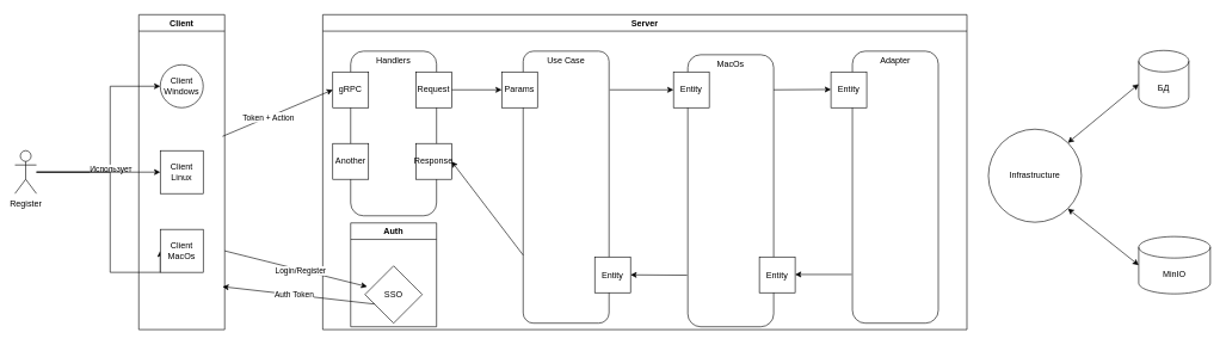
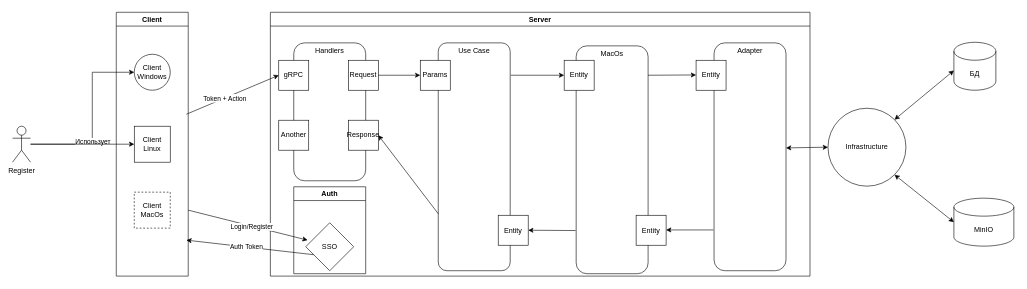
  <mxCell id="0" />
  <mxCell id="1" parent="0" />
  <mxCell id="2" style="edgeStyle=orthogonalEdgeStyle;rounded=0;orthogonalLoop=1;jettySize=auto;html=1;entryX=0;entryY=0.5;entryDx=0;entryDy=0;" edge="1" parent="1" source="6" target="8"><mxGeometry relative="1" as="geometry"><Array as="points"><mxPoint x="153" y="240" /><mxPoint x="153" y="120" /></Array></mxGeometry></mxCell>
  <mxCell id="3" value="Использует" style="edgeLabel;html=1;align=center;verticalAlign=middle;resizable=0;points=[];" vertex="1" connectable="0" parent="2"><mxGeometry x="-0.264" relative="1" as="geometry"><mxPoint as="offset" /></mxGeometry></mxCell>
  <mxCell id="4" style="edgeStyle=orthogonalEdgeStyle;rounded=0;orthogonalLoop=1;jettySize=auto;html=1;" edge="1" parent="1" source="6" target="9"><mxGeometry relative="1" as="geometry" /></mxCell>
- <mxCell id="5" style="edgeStyle=orthogonalEdgeStyle;rounded=0;orthogonalLoop=1;jettySize=auto;html=1;entryX=0;entryY=0.5;entryDx=0;entryDy=0;" edge="1" parent="1" source="6" target="10"><mxGeometry relative="1" as="geometry"><Array as="points"><mxPoint x="153" y="240" /><mxPoint x="153" y="380" /><mxPoint x="223" y="380" /></Array></mxGeometry></mxCell>
  <mxCell id="6" value="Register" style="shape=umlActor;verticalLabelPosition=bottom;verticalAlign=top;html=1;outlineConnect=0;" vertex="1" parent="1"><mxGeometry x="20" y="210" width="30" height="60" as="geometry" /></mxCell>
  <mxCell id="7" value="Client" style="swimlane;whiteSpace=wrap;html=1;" vertex="1" parent="1"><mxGeometry x="193" y="20" width="120" height="440" as="geometry" /></mxCell>
  <mxCell id="8" value="Client Windows" style="ellipse;whiteSpace=wrap;html=1;aspect=fixed;" vertex="1" parent="7"><mxGeometry x="30" y="70" width="60" height="60" as="geometry" /></mxCell>
  <mxCell id="9" value="Client Linux" style="whiteSpace=wrap;html=1;aspect=fixed;" vertex="1" parent="7"><mxGeometry x="30" y="190" width="60" height="60" as="geometry" /></mxCell>
- <mxCell id="10" value="Client MacOs" style="whiteSpace=wrap;html=1;aspect=fixed;" vertex="1" parent="7"><mxGeometry x="30" y="300" width="60" height="60" as="geometry" /></mxCell>
+ <mxCell id="10" value="Client MacOs" style="whiteSpace=wrap;html=1;aspect=fixed;dashed=1;" vertex="1" parent="7"><mxGeometry x="30" y="300" width="60" height="60" as="geometry" /></mxCell>
  <mxCell id="11" value="Server" style="swimlane;whiteSpace=wrap;html=1;" vertex="1" parent="1"><mxGeometry x="450" y="20" width="900" height="440" as="geometry" /></mxCell>
  <mxCell id="12" value="Auth" style="swimlane;whiteSpace=wrap;html=1;" vertex="1" parent="11"><mxGeometry x="39" y="291" width="120" height="145" as="geometry" /></mxCell>
  <mxCell id="13" value="SSO" style="rhombus;whiteSpace=wrap;html=1;aspect=fixed;" vertex="1" parent="12"><mxGeometry x="20" y="60" width="80" height="80" as="geometry" /></mxCell>
  <mxCell id="14" value="Handlers" style="rounded=1;whiteSpace=wrap;html=1;align=center;verticalAlign=top;" vertex="1" parent="11"><mxGeometry x="39" y="51" width="120" height="230" as="geometry" /></mxCell>
  <mxCell id="15" value="gRPC" style="whiteSpace=wrap;html=1;aspect=fixed;" vertex="1" parent="11"><mxGeometry x="14" y="80" width="50" height="50" as="geometry" /></mxCell>
  <mxCell id="16" value="Another" style="whiteSpace=wrap;html=1;aspect=fixed;" vertex="1" parent="11"><mxGeometry x="14" y="180" width="50" height="50" as="geometry" /></mxCell>
  <mxCell id="17" style="edgeStyle=orthogonalEdgeStyle;rounded=0;orthogonalLoop=1;jettySize=auto;html=1;exitX=1;exitY=0.5;exitDx=0;exitDy=0;entryX=0;entryY=0.5;entryDx=0;entryDy=0;" edge="1" parent="11" source="18" target="21"><mxGeometry relative="1" as="geometry" /></mxCell>
  <mxCell id="18" value="Request" style="whiteSpace=wrap;html=1;aspect=fixed;" vertex="1" parent="11"><mxGeometry x="130" y="80" width="50" height="50" as="geometry" /></mxCell>
  <mxCell id="19" value="Response" style="whiteSpace=wrap;html=1;aspect=fixed;" vertex="1" parent="11"><mxGeometry x="130" y="180" width="50" height="50" as="geometry" /></mxCell>
  <mxCell id="20" value="Use Case" style="rounded=1;whiteSpace=wrap;html=1;align=center;verticalAlign=top;arcSize=12;" vertex="1" parent="11"><mxGeometry x="280" y="51" width="120" height="380" as="geometry" /></mxCell>
  <mxCell id="21" value="Params" style="whiteSpace=wrap;html=1;aspect=fixed;" vertex="1" parent="11"><mxGeometry x="250" y="80" width="50" height="50" as="geometry" /></mxCell>
  <mxCell id="22" value="Entity" style="whiteSpace=wrap;html=1;aspect=fixed;" vertex="1" parent="11"><mxGeometry x="380" y="338.5" width="50" height="50" as="geometry" /></mxCell>
  <mxCell id="23" value="MacOs" style="rounded=1;whiteSpace=wrap;html=1;align=center;verticalAlign=top;" vertex="1" parent="11"><mxGeometry x="510" y="56" width="120" height="380" as="geometry" /></mxCell>
  <mxCell id="24" value="Adapter" style="rounded=1;whiteSpace=wrap;html=1;align=center;verticalAlign=top;" vertex="1" parent="11"><mxGeometry x="740" y="51" width="120" height="380" as="geometry" /></mxCell>
  <mxCell id="25" value="Entity" style="whiteSpace=wrap;html=1;aspect=fixed;" vertex="1" parent="11"><mxGeometry x="490" y="80" width="50" height="50" as="geometry" /></mxCell>
  <mxCell id="26" value="Entity" style="whiteSpace=wrap;html=1;aspect=fixed;" vertex="1" parent="11"><mxGeometry x="610" y="338.5" width="50" height="50" as="geometry" /></mxCell>
  <mxCell id="27" value="Entity" style="whiteSpace=wrap;html=1;aspect=fixed;" vertex="1" parent="11"><mxGeometry x="710" y="80" width="50" height="50" as="geometry" /></mxCell>
  <mxCell id="28" value="" style="endArrow=classic;html=1;rounded=0;exitX=1.008;exitY=0.142;exitDx=0;exitDy=0;exitPerimeter=0;entryX=0;entryY=0.5;entryDx=0;entryDy=0;" edge="1" parent="11" source="20" target="25"><mxGeometry width="50" height="50" relative="1" as="geometry"><mxPoint x="340" y="250" as="sourcePoint" /><mxPoint x="390" y="200" as="targetPoint" /></mxGeometry></mxCell>
  <mxCell id="29" value="" style="endArrow=classic;html=1;rounded=0;entryX=0;entryY=0.5;entryDx=0;entryDy=0;" edge="1" parent="11"><mxGeometry width="50" height="50" relative="1" as="geometry"><mxPoint x="630" y="105" as="sourcePoint" /><mxPoint x="710" y="104.5" as="targetPoint" /></mxGeometry></mxCell>
  <mxCell id="30" value="" style="endArrow=classic;html=1;rounded=0;entryX=1;entryY=0.5;entryDx=0;entryDy=0;" edge="1" parent="11" target="22"><mxGeometry width="50" height="50" relative="1" as="geometry"><mxPoint x="509" y="364" as="sourcePoint" /><mxPoint x="390" y="200" as="targetPoint" /></mxGeometry></mxCell>
  <mxCell id="31" value="" style="endArrow=classic;html=1;rounded=0;entryX=1;entryY=0.5;entryDx=0;entryDy=0;" edge="1" parent="11"><mxGeometry width="50" height="50" relative="1" as="geometry"><mxPoint x="739" y="363" as="sourcePoint" /><mxPoint x="660" y="363" as="targetPoint" /></mxGeometry></mxCell>
  <mxCell id="32" value="" style="endArrow=classic;html=1;rounded=0;exitX=0;exitY=0.75;exitDx=0;exitDy=0;entryX=1;entryY=0.5;entryDx=0;entryDy=0;" edge="1" parent="11" source="20" target="19"><mxGeometry width="50" height="50" relative="1" as="geometry"><mxPoint x="340" y="250" as="sourcePoint" /><mxPoint x="390" y="200" as="targetPoint" /></mxGeometry></mxCell>
  <mxCell id="33" value="" style="endArrow=classic;html=1;rounded=0;exitX=1;exitY=0.75;exitDx=0;exitDy=0;entryX=0.038;entryY=0.363;entryDx=0;entryDy=0;entryPerimeter=0;" edge="1" parent="1" source="7" target="13"><mxGeometry width="50" height="50" relative="1" as="geometry"><mxPoint x="470" y="390" as="sourcePoint" /><mxPoint x="520" y="340" as="targetPoint" /></mxGeometry></mxCell>
  <mxCell id="34" value="Login/Register" style="edgeLabel;html=1;align=center;verticalAlign=middle;resizable=0;points=[];" vertex="1" connectable="0" parent="33"><mxGeometry x="0.061" y="-1" relative="1" as="geometry"><mxPoint as="offset" /></mxGeometry></mxCell>
  <mxCell id="35" value="" style="endArrow=classic;html=1;rounded=0;exitX=0;exitY=0.75;exitDx=0;exitDy=0;" edge="1" parent="1" source="13"><mxGeometry width="50" height="50" relative="1" as="geometry"><mxPoint x="470" y="390" as="sourcePoint" /><mxPoint x="310" y="400" as="targetPoint" /></mxGeometry></mxCell>
  <mxCell id="36" value="Auth Token" style="edgeLabel;html=1;align=center;verticalAlign=middle;resizable=0;points=[];" vertex="1" connectable="0" parent="35"><mxGeometry x="0.065" relative="1" as="geometry"><mxPoint as="offset" /></mxGeometry></mxCell>
  <mxCell id="37" value="" style="endArrow=classic;html=1;rounded=0;entryX=0;entryY=0.5;entryDx=0;entryDy=0;" edge="1" parent="1" target="15"><mxGeometry width="50" height="50" relative="1" as="geometry"><mxPoint x="310" y="190" as="sourcePoint" /><mxPoint x="520" y="240" as="targetPoint" /></mxGeometry></mxCell>
  <mxCell id="38" value="Text" style="edgeLabel;html=1;align=center;verticalAlign=middle;resizable=0;points=[];" vertex="1" connectable="0" parent="37"><mxGeometry x="-0.055" y="-4" relative="1" as="geometry"><mxPoint as="offset" /></mxGeometry></mxCell>
  <mxCell id="39" value="Token + Action" style="edgeLabel;html=1;align=center;verticalAlign=middle;resizable=0;points=[];" vertex="1" connectable="0" parent="37"><mxGeometry x="-0.184" y="-1" relative="1" as="geometry"><mxPoint y="-1" as="offset" /></mxGeometry></mxCell>
  <mxCell id="40" value="Infrastructure" style="ellipse;whiteSpace=wrap;html=1;aspect=fixed;" vertex="1" parent="1"><mxGeometry x="1380" y="180" width="130" height="130" as="geometry" /></mxCell>
+ <mxCell id="41" value="" style="endArrow=classic;startArrow=classic;html=1;rounded=0;exitX=1;exitY=0.461;exitDx=0;exitDy=0;exitPerimeter=0;entryX=0;entryY=0.5;entryDx=0;entryDy=0;" edge="1" parent="1" source="24" target="40"><mxGeometry width="50" height="50" relative="1" as="geometry"><mxPoint x="790" y="270" as="sourcePoint" /><mxPoint x="840" y="220" as="targetPoint" /></mxGeometry></mxCell>
  <mxCell id="42" value="БД" style="shape=cylinder3;whiteSpace=wrap;html=1;boundedLbl=1;backgroundOutline=1;size=15;" vertex="1" parent="1"><mxGeometry x="1590" y="70" width="70" height="80" as="geometry" /></mxCell>
  <mxCell id="43" value="MinIO" style="shape=cylinder3;whiteSpace=wrap;html=1;boundedLbl=1;backgroundOutline=1;size=15;" vertex="1" parent="1"><mxGeometry x="1590" y="330" width="100" height="80" as="geometry" /></mxCell>
  <mxCell id="44" value="" style="endArrow=classic;startArrow=classic;html=1;rounded=0;entryX=0;entryY=0.588;entryDx=0;entryDy=0;entryPerimeter=0;exitX=1;exitY=0;exitDx=0;exitDy=0;" edge="1" parent="1" source="40" target="42"><mxGeometry width="50" height="50" relative="1" as="geometry"><mxPoint x="1440" y="270" as="sourcePoint" /><mxPoint x="1490" y="220" as="targetPoint" /></mxGeometry></mxCell>
  <mxCell id="45" value="" style="endArrow=classic;startArrow=classic;html=1;rounded=0;exitX=1;exitY=1;exitDx=0;exitDy=0;entryX=0;entryY=0.5;entryDx=0;entryDy=0;entryPerimeter=0;" edge="1" parent="1" source="40" target="43"><mxGeometry width="50" height="50" relative="1" as="geometry"><mxPoint x="1440" y="270" as="sourcePoint" /><mxPoint x="1490" y="220" as="targetPoint" /></mxGeometry></mxCell>
